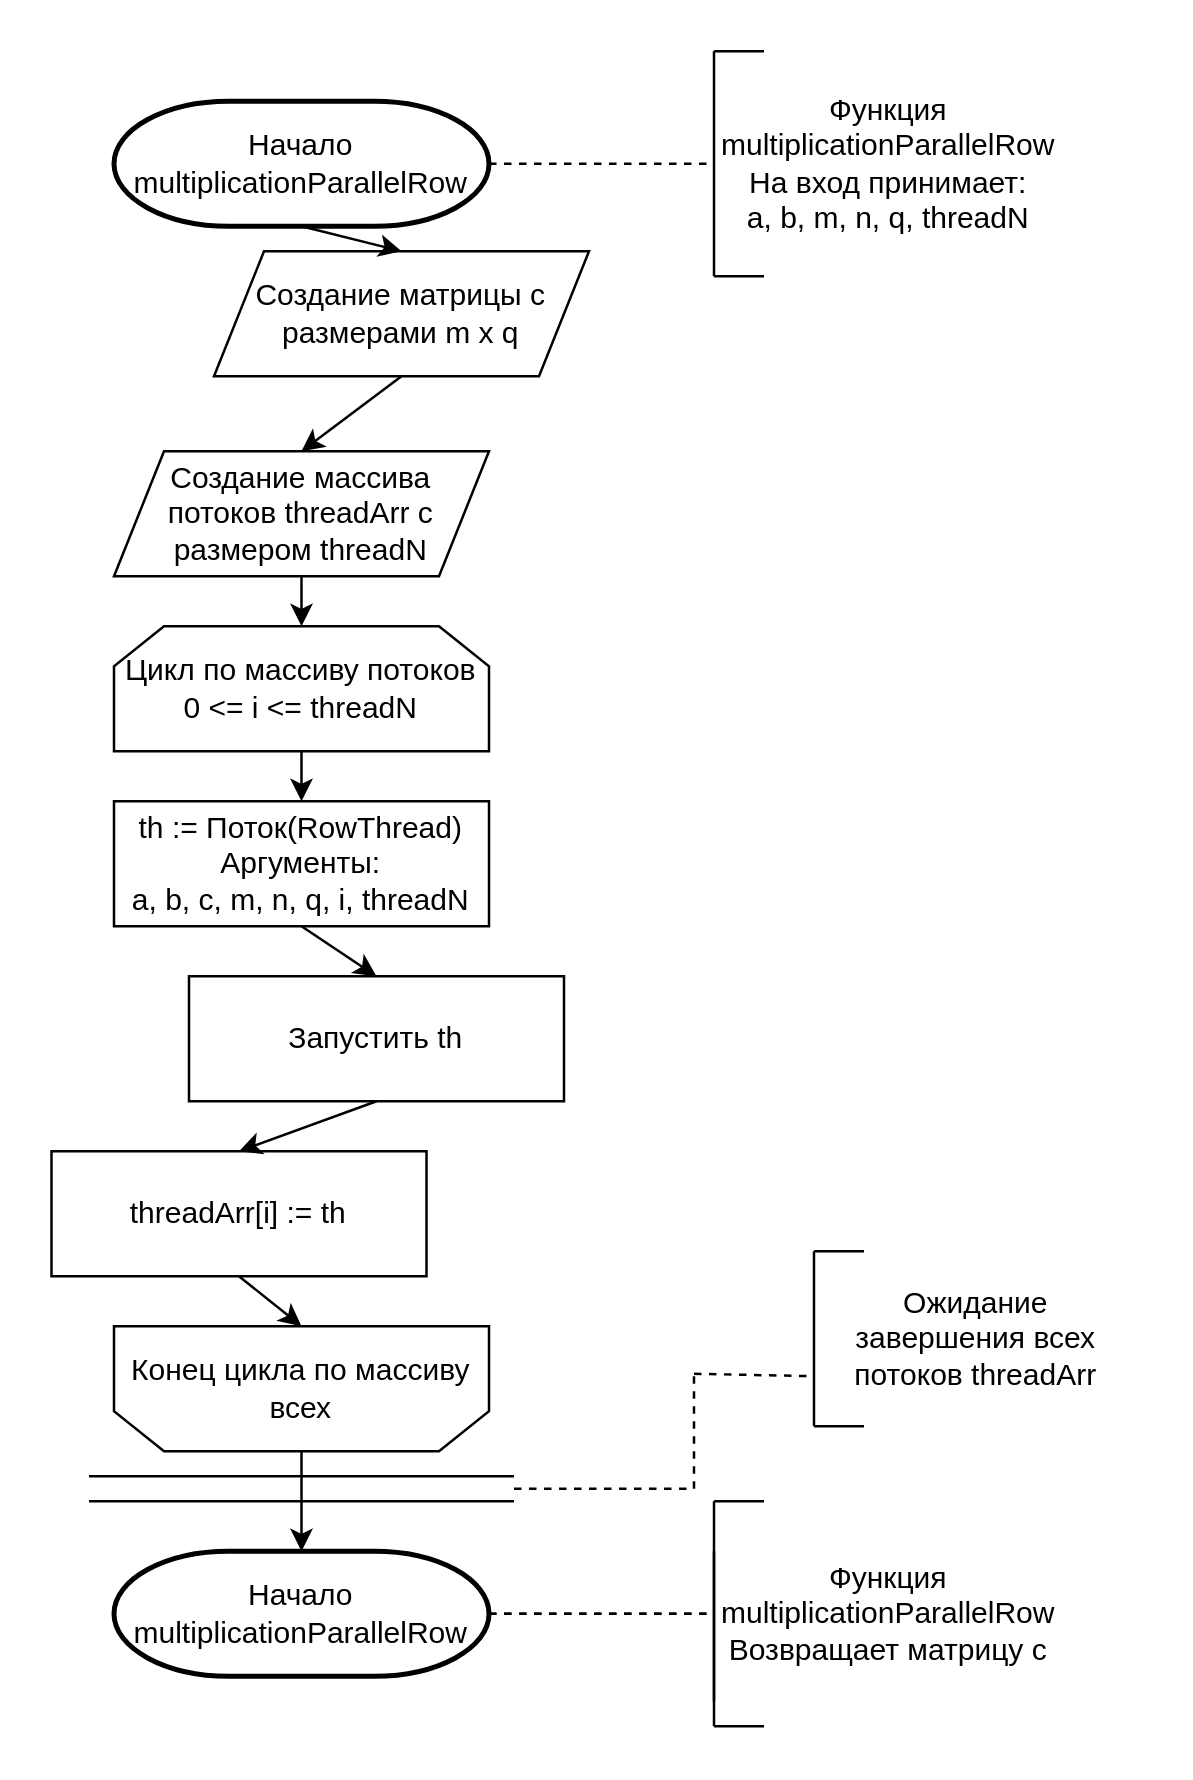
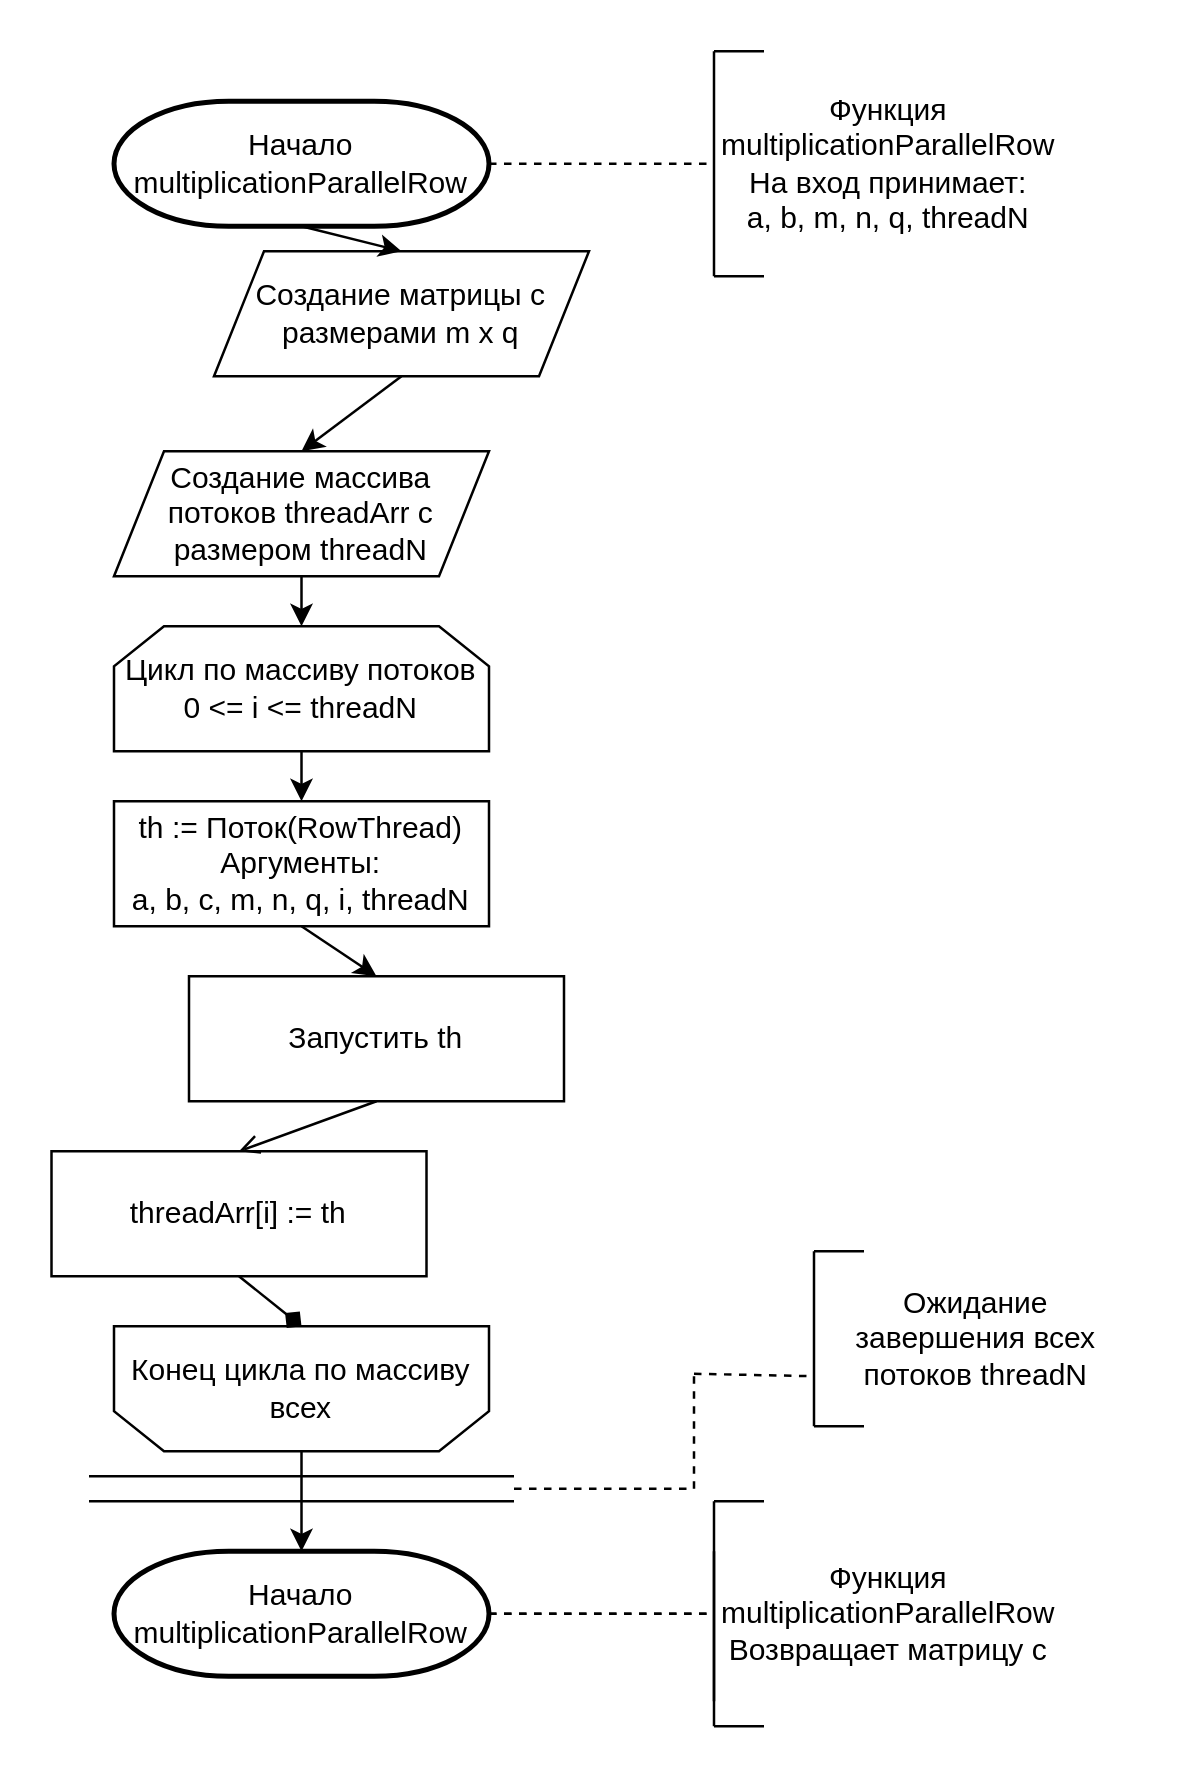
  <mxCell id="0" />
  <mxCell id="1" parent="0" />
  <mxCell id="2" value="Начало multiplicationParallelRow" style="strokeWidth=2;html=1;shape=mxgraph.flowchart.terminator;whiteSpace=wrap;" parent="1" vertex="1"><mxGeometry x="45" y="40" width="150" height="50" as="geometry" /></mxCell>
  <mxCell id="3" value="" style="endArrow=none;dashed=1;html=1;exitX=1;exitY=0.5;exitDx=0;exitDy=0;exitPerimeter=0;" parent="1" edge="1"><mxGeometry width="50" height="50" relative="1" as="geometry"><mxPoint x="195" y="65" as="sourcePoint" /><mxPoint x="285" y="65" as="targetPoint" /></mxGeometry></mxCell>
  <mxCell id="4" value="" style="endArrow=none;html=1;" parent="1" edge="1"><mxGeometry width="50" height="50" relative="1" as="geometry"><mxPoint x="285" y="110" as="sourcePoint" /><mxPoint x="285" y="20" as="targetPoint" /></mxGeometry></mxCell>
  <mxCell id="5" value="" style="endArrow=none;html=1;" parent="1" edge="1"><mxGeometry width="50" height="50" relative="1" as="geometry"><mxPoint x="285" y="20" as="sourcePoint" /><mxPoint x="305" y="20" as="targetPoint" /></mxGeometry></mxCell>
  <mxCell id="6" value="" style="endArrow=none;html=1;" parent="1" edge="1"><mxGeometry width="50" height="50" relative="1" as="geometry"><mxPoint x="285" y="110" as="sourcePoint" /><mxPoint x="305" y="110" as="targetPoint" /></mxGeometry></mxCell>
  <mxCell id="7" value="Функция multiplicationParallelRow&lt;br&gt;На вход принимает:&lt;br&gt;a, b, m, n, q, threadN" style="text;html=1;strokeColor=none;fillColor=none;align=center;verticalAlign=middle;whiteSpace=wrap;rounded=0;" parent="1" vertex="1"><mxGeometry x="285" y="20" width="140" height="90" as="geometry" /></mxCell>
  <mxCell id="8" value="Создание матрицы с размерами m x q" style="shape=parallelogram;perimeter=parallelogramPerimeter;whiteSpace=wrap;html=1;fixedSize=1;fillColor=#ffffff;" parent="1" vertex="1"><mxGeometry x="85" y="100" width="150" height="50" as="geometry" /></mxCell>
  <mxCell id="9" value="Создание массива потоков threadArr с размером threadN" style="shape=parallelogram;perimeter=parallelogramPerimeter;whiteSpace=wrap;html=1;fixedSize=1;fillColor=#ffffff;" parent="1" vertex="1"><mxGeometry x="45" y="180" width="150" height="50" as="geometry" /></mxCell>
  <mxCell id="10" value="Цикл по массиву потоков&lt;br&gt;0 &amp;lt;= i &amp;lt;= threadN" style="shape=loopLimit;whiteSpace=wrap;html=1;fillColor=#ffffff;" parent="1" vertex="1"><mxGeometry x="45" y="250" width="150" height="50" as="geometry" /></mxCell>
  <mxCell id="11" value="th := Поток(RowThread)&lt;br&gt;Аргументы:&lt;br&gt;a, b, c, m, n, q, i, threadN" style="rounded=0;whiteSpace=wrap;html=1;fillColor=#ffffff;" parent="1" vertex="1"><mxGeometry x="45" y="320" width="150" height="50" as="geometry" /></mxCell>
  <mxCell id="12" value="Запустить th" style="rounded=0;whiteSpace=wrap;html=1;fillColor=#ffffff;" parent="1" vertex="1"><mxGeometry x="75" y="390" width="150" height="50" as="geometry" /></mxCell>
  <mxCell id="13" value="" style="endArrow=classic;html=1;exitX=0.5;exitY=1;exitDx=0;exitDy=0;exitPerimeter=0;entryX=0.5;entryY=0;entryDx=0;entryDy=0;" parent="1" source="2" target="8" edge="1"><mxGeometry width="50" height="50" relative="1" as="geometry"><mxPoint x="315" y="380" as="sourcePoint" /><mxPoint x="365" y="330" as="targetPoint" /></mxGeometry></mxCell>
  <mxCell id="14" value="" style="endArrow=classic;html=1;exitX=0.5;exitY=1;exitDx=0;exitDy=0;entryX=0.5;entryY=0;entryDx=0;entryDy=0;" parent="1" source="8" target="9" edge="1"><mxGeometry width="50" height="50" relative="1" as="geometry"><mxPoint x="395" y="330" as="sourcePoint" /><mxPoint x="445" y="280" as="targetPoint" /></mxGeometry></mxCell>
  <mxCell id="15" value="" style="endArrow=classic;html=1;exitX=0.5;exitY=1;exitDx=0;exitDy=0;entryX=0.5;entryY=0;entryDx=0;entryDy=0;" parent="1" source="9" target="10" edge="1"><mxGeometry width="50" height="50" relative="1" as="geometry"><mxPoint x="355" y="400" as="sourcePoint" /><mxPoint x="145" y="240" as="targetPoint" /></mxGeometry></mxCell>
  <mxCell id="16" value="" style="endArrow=classic;html=1;exitX=0.5;exitY=1;exitDx=0;exitDy=0;entryX=0.5;entryY=0;entryDx=0;entryDy=0;" parent="1" source="10" target="11" edge="1"><mxGeometry width="50" height="50" relative="1" as="geometry"><mxPoint x="415" y="380" as="sourcePoint" /><mxPoint x="465" y="330" as="targetPoint" /></mxGeometry></mxCell>
  <mxCell id="17" value="" style="endArrow=classic;html=1;exitX=0.5;exitY=1;exitDx=0;exitDy=0;entryX=0.5;entryY=0;entryDx=0;entryDy=0;" parent="1" source="11" target="12" edge="1"><mxGeometry width="50" height="50" relative="1" as="geometry"><mxPoint x="285" y="480" as="sourcePoint" /><mxPoint x="335" y="430" as="targetPoint" /></mxGeometry></mxCell>
  <mxCell id="18" value="threadArr[i] := th" style="rounded=0;whiteSpace=wrap;html=1;fillColor=#ffffff;" parent="1" vertex="1"><mxGeometry x="20" y="460" width="150" height="50" as="geometry" /></mxCell>
  <mxCell id="19" value="" style="shape=loopLimit;whiteSpace=wrap;html=1;fillColor=#ffffff;rotation=-180;" parent="1" vertex="1"><mxGeometry x="45" y="530" width="150" height="50" as="geometry" /></mxCell>
  <mxCell id="20" value="Конец цикла по массиву всех" style="text;html=1;strokeColor=none;fillColor=none;align=center;verticalAlign=middle;whiteSpace=wrap;rounded=0;" parent="1" vertex="1"><mxGeometry x="45" y="530" width="150" height="50" as="geometry" /></mxCell>
  <mxCell id="21" value="Начало multiplicationParallelRow" style="strokeWidth=2;html=1;shape=mxgraph.flowchart.terminator;whiteSpace=wrap;" parent="1" vertex="1"><mxGeometry x="45" y="620" width="150" height="50" as="geometry" /></mxCell>
- <mxCell id="22" value="" style="endArrow=classic;html=1;exitX=0.5;exitY=1;exitDx=0;exitDy=0;entryX=0.5;entryY=0;entryDx=0;entryDy=0;" parent="1" source="12" target="18" edge="1"><mxGeometry width="50" height="50" relative="1" as="geometry"><mxPoint x="275" y="680" as="sourcePoint" /><mxPoint x="325" y="630" as="targetPoint" /></mxGeometry></mxCell>
- <mxCell id="23" value="" style="endArrow=classic;html=1;exitX=0.5;exitY=1;exitDx=0;exitDy=0;entryX=0.5;entryY=0;entryDx=0;entryDy=0;" parent="1" source="18" target="20" edge="1"><mxGeometry width="50" height="50" relative="1" as="geometry"><mxPoint x="305" y="750" as="sourcePoint" /><mxPoint x="355" y="700" as="targetPoint" /></mxGeometry></mxCell>
+ <mxCell id="22" value="" style="endArrow=open;html=1;exitX=0.5;exitY=1;exitDx=0;exitDy=0;entryX=0.5;entryY=0;entryDx=0;entryDy=0;" parent="1" source="12" target="18" edge="1"><mxGeometry width="50" height="50" relative="1" as="geometry"><mxPoint x="275" y="680" as="sourcePoint" /><mxPoint x="325" y="630" as="targetPoint" /></mxGeometry></mxCell>
+ <mxCell id="23" value="" style="endArrow=diamond;html=1;exitX=0.5;exitY=1;exitDx=0;exitDy=0;entryX=0.5;entryY=0;entryDx=0;entryDy=0;" parent="1" source="18" target="20" edge="1"><mxGeometry width="50" height="50" relative="1" as="geometry"><mxPoint x="305" y="750" as="sourcePoint" /><mxPoint x="355" y="700" as="targetPoint" /></mxGeometry></mxCell>
  <mxCell id="24" value="" style="endArrow=classic;html=1;exitX=0.5;exitY=1;exitDx=0;exitDy=0;entryX=0.5;entryY=0;entryDx=0;entryDy=0;entryPerimeter=0;" parent="1" source="20" target="21" edge="1"><mxGeometry width="50" height="50" relative="1" as="geometry"><mxPoint x="255" y="800" as="sourcePoint" /><mxPoint x="305" y="750" as="targetPoint" /></mxGeometry></mxCell>
  <mxCell id="25" value="" style="endArrow=none;html=1;" parent="1" edge="1"><mxGeometry width="50" height="50" relative="1" as="geometry"><mxPoint x="35" y="590" as="sourcePoint" /><mxPoint x="205" y="590" as="targetPoint" /></mxGeometry></mxCell>
  <mxCell id="26" value="" style="endArrow=none;html=1;" parent="1" edge="1"><mxGeometry width="50" height="50" relative="1" as="geometry"><mxPoint x="35" y="600" as="sourcePoint" /><mxPoint x="205" y="600" as="targetPoint" /></mxGeometry></mxCell>
  <mxCell id="27" value="" style="endArrow=none;dashed=1;html=1;exitX=1;exitY=0.5;exitDx=0;exitDy=0;exitPerimeter=0;" parent="1" edge="1"><mxGeometry width="50" height="50" relative="1" as="geometry"><mxPoint x="205" y="595" as="sourcePoint" /><mxPoint x="275" y="595" as="targetPoint" /></mxGeometry></mxCell>
  <mxCell id="28" value="" style="endArrow=none;dashed=1;html=1;" parent="1" edge="1"><mxGeometry width="50" height="50" relative="1" as="geometry"><mxPoint x="277" y="550" as="sourcePoint" /><mxPoint x="277" y="596" as="targetPoint" /></mxGeometry></mxCell>
  <mxCell id="29" value="" style="endArrow=none;dashed=1;html=1;" parent="1" edge="1"><mxGeometry width="50" height="50" relative="1" as="geometry"><mxPoint x="277" y="549" as="sourcePoint" /><mxPoint x="325" y="550" as="targetPoint" /></mxGeometry></mxCell>
  <mxCell id="30" value="" style="endArrow=none;html=1;" parent="1" edge="1"><mxGeometry width="50" height="50" relative="1" as="geometry"><mxPoint x="325" y="570" as="sourcePoint" /><mxPoint x="325" y="500" as="targetPoint" /></mxGeometry></mxCell>
  <mxCell id="31" value="" style="endArrow=none;html=1;" parent="1" edge="1"><mxGeometry width="50" height="50" relative="1" as="geometry"><mxPoint x="325" y="500" as="sourcePoint" /><mxPoint x="345" y="500" as="targetPoint" /></mxGeometry></mxCell>
  <mxCell id="32" value="" style="endArrow=none;html=1;" parent="1" edge="1"><mxGeometry width="50" height="50" relative="1" as="geometry"><mxPoint x="325" y="570" as="sourcePoint" /><mxPoint x="345" y="570" as="targetPoint" /></mxGeometry></mxCell>
- <mxCell id="33" value="Ожидание завершения всех потоков threadArr" style="text;html=1;strokeColor=none;fillColor=none;align=center;verticalAlign=middle;whiteSpace=wrap;rounded=0;" parent="1" vertex="1"><mxGeometry x="325" y="500" width="130" height="70" as="geometry" /></mxCell>
+ <mxCell id="33" value="Ожидание завершения всех потоков threadN" style="text;html=1;strokeColor=none;fillColor=none;align=center;verticalAlign=middle;whiteSpace=wrap;rounded=0;" parent="1" vertex="1"><mxGeometry x="325" y="500" width="130" height="70" as="geometry" /></mxCell>
  <mxCell id="34" value="" style="endArrow=none;dashed=1;html=1;exitX=1;exitY=0.5;exitDx=0;exitDy=0;exitPerimeter=0;" parent="1" source="21" edge="1"><mxGeometry width="50" height="50" relative="1" as="geometry"><mxPoint x="275" y="710" as="sourcePoint" /><mxPoint x="285" y="645" as="targetPoint" /></mxGeometry></mxCell>
  <mxCell id="35" value="" style="endArrow=none;html=1;" parent="1" edge="1"><mxGeometry width="50" height="50" relative="1" as="geometry"><mxPoint x="285" y="680" as="sourcePoint" /><mxPoint x="285" y="620" as="targetPoint" /></mxGeometry></mxCell>
  <mxCell id="36" value="" style="endArrow=none;dashed=1;html=1;exitX=1;exitY=0.5;exitDx=0;exitDy=0;exitPerimeter=0;" parent="1" edge="1"><mxGeometry width="50" height="50" relative="1" as="geometry"><mxPoint x="195" y="645" as="sourcePoint" /><mxPoint x="285" y="645" as="targetPoint" /></mxGeometry></mxCell>
  <mxCell id="37" value="" style="endArrow=none;html=1;" parent="1" edge="1"><mxGeometry width="50" height="50" relative="1" as="geometry"><mxPoint x="285" y="690" as="sourcePoint" /><mxPoint x="285" y="600" as="targetPoint" /></mxGeometry></mxCell>
  <mxCell id="38" value="" style="endArrow=none;html=1;" parent="1" edge="1"><mxGeometry width="50" height="50" relative="1" as="geometry"><mxPoint x="285" y="600" as="sourcePoint" /><mxPoint x="305" y="600" as="targetPoint" /></mxGeometry></mxCell>
  <mxCell id="39" value="" style="endArrow=none;html=1;" parent="1" edge="1"><mxGeometry width="50" height="50" relative="1" as="geometry"><mxPoint x="285" y="690" as="sourcePoint" /><mxPoint x="305" y="690" as="targetPoint" /></mxGeometry></mxCell>
  <mxCell id="40" value="Функция multiplicationParallelRow&lt;br&gt;Возвращает матрицу c" style="text;html=1;strokeColor=none;fillColor=none;align=center;verticalAlign=middle;whiteSpace=wrap;rounded=0;" parent="1" vertex="1"><mxGeometry x="285" y="600" width="140" height="90" as="geometry" /></mxCell>
